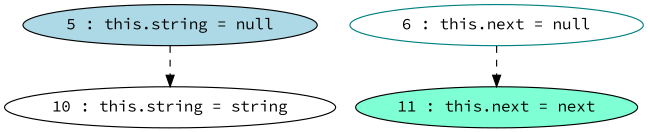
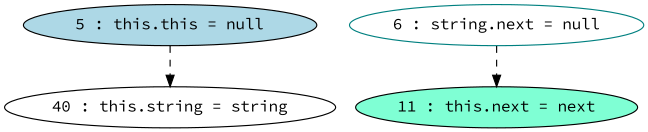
  digraph {
    fontname="Source Code Pro"
    node [color=black fillcolor=white fontname="Source Code Pro" style=filled]
    edge [fontname="Source Code Pro" style=dashed]
-   "5 : this.string = null" [fillcolor=lightblue]
-   "10 : this.string = string"
-   "6 : this.next = null" [color=teal]
+   "5 : this.string = null" [fillcolor=lightblue label="5 : this.this = null"]
+   "10 : this.string = string" [label="40 : this.string = string"]
+   "6 : this.next = null" [color=teal label="6 : string.next = null"]
    "11 : this.next = next" [fillcolor=aquamarine]
    "5 : this.string = null" -> "10 : this.string = string"
    "6 : this.next = null" -> "11 : this.next = next"
  }
